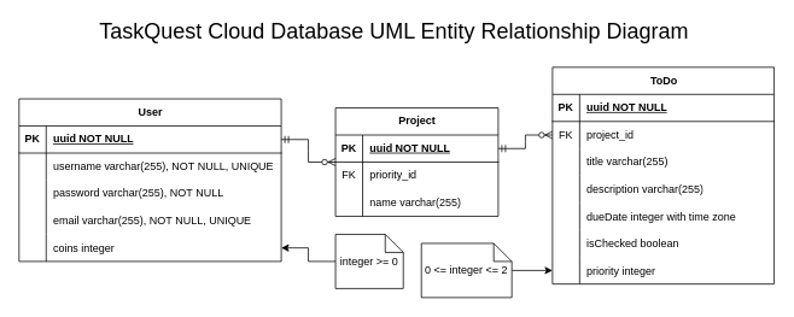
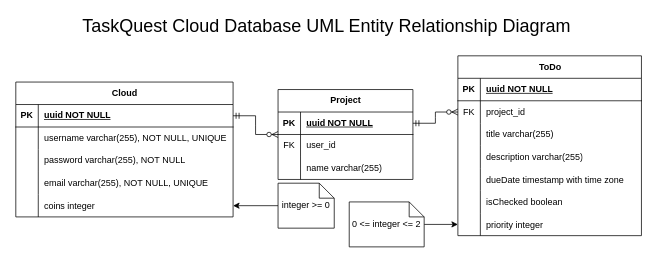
  <mxCell id="0" />
  <mxCell id="1" parent="0" />
  <mxCell id="2" value="&lt;font style=&quot;font-size: 24px;&quot;&gt;TaskQuest Cloud Database UML Entity Relationship Diagram&lt;/font&gt;" style="text;html=1;align=center;verticalAlign=middle;whiteSpace=wrap;rounded=0;" parent="1" vertex="1"><mxGeometry x="90" y="20" width="690" height="30" as="geometry" /></mxCell>
- <mxCell id="3" value="User" style="shape=table;startSize=30;container=1;collapsible=1;childLayout=tableLayout;fixedRows=1;rowLines=0;fontStyle=1;align=center;resizeLast=1;html=1;" vertex="1" parent="1"><mxGeometry x="20" y="109" width="290" height="180" as="geometry" /></mxCell>
+ <mxCell id="3" value="Cloud" style="shape=table;startSize=30;container=1;collapsible=1;childLayout=tableLayout;fixedRows=1;rowLines=0;fontStyle=1;align=center;resizeLast=1;html=1;" vertex="1" parent="1"><mxGeometry x="20" y="109" width="290" height="180" as="geometry" /></mxCell>
  <mxCell id="4" value="" style="shape=tableRow;horizontal=0;startSize=0;swimlaneHead=0;swimlaneBody=0;fillColor=none;collapsible=0;dropTarget=0;points=[[0,0.5],[1,0.5]];portConstraint=eastwest;top=0;left=0;right=0;bottom=1;" vertex="1" parent="3"><mxGeometry y="30" width="290" height="30" as="geometry" /></mxCell>
  <mxCell id="5" value="PK" style="shape=partialRectangle;connectable=0;fillColor=none;top=0;left=0;bottom=0;right=0;fontStyle=1;overflow=hidden;whiteSpace=wrap;html=1;" vertex="1" parent="4"><mxGeometry width="30" height="30" as="geometry"><mxRectangle width="30" height="30" as="alternateBounds" /></mxGeometry></mxCell>
  <mxCell id="6" value="uuid NOT NULL" style="shape=partialRectangle;connectable=0;fillColor=none;top=0;left=0;bottom=0;right=0;align=left;spacingLeft=6;fontStyle=5;overflow=hidden;whiteSpace=wrap;html=1;" vertex="1" parent="4"><mxGeometry x="30" width="260" height="30" as="geometry"><mxRectangle width="260" height="30" as="alternateBounds" /></mxGeometry></mxCell>
  <mxCell id="7" value="" style="shape=tableRow;horizontal=0;startSize=0;swimlaneHead=0;swimlaneBody=0;fillColor=none;collapsible=0;dropTarget=0;points=[[0,0.5],[1,0.5]];portConstraint=eastwest;top=0;left=0;right=0;bottom=0;" vertex="1" parent="3"><mxGeometry y="60" width="290" height="30" as="geometry" /></mxCell>
  <mxCell id="8" value="" style="shape=partialRectangle;connectable=0;fillColor=none;top=0;left=0;bottom=0;right=0;editable=1;overflow=hidden;whiteSpace=wrap;html=1;" vertex="1" parent="7"><mxGeometry width="30" height="30" as="geometry"><mxRectangle width="30" height="30" as="alternateBounds" /></mxGeometry></mxCell>
  <mxCell id="9" value="username varchar(255), NOT NULL, UNIQUE" style="shape=partialRectangle;connectable=0;fillColor=none;top=0;left=0;bottom=0;right=0;align=left;spacingLeft=6;overflow=hidden;whiteSpace=wrap;html=1;" vertex="1" parent="7"><mxGeometry x="30" width="260" height="30" as="geometry"><mxRectangle width="260" height="30" as="alternateBounds" /></mxGeometry></mxCell>
  <mxCell id="10" value="" style="shape=tableRow;horizontal=0;startSize=0;swimlaneHead=0;swimlaneBody=0;fillColor=none;collapsible=0;dropTarget=0;points=[[0,0.5],[1,0.5]];portConstraint=eastwest;top=0;left=0;right=0;bottom=0;" vertex="1" parent="3"><mxGeometry y="90" width="290" height="30" as="geometry" /></mxCell>
  <mxCell id="11" value="" style="shape=partialRectangle;connectable=0;fillColor=none;top=0;left=0;bottom=0;right=0;editable=1;overflow=hidden;whiteSpace=wrap;html=1;" vertex="1" parent="10"><mxGeometry width="30" height="30" as="geometry"><mxRectangle width="30" height="30" as="alternateBounds" /></mxGeometry></mxCell>
  <mxCell id="12" value="password varchar(255), NOT NULL" style="shape=partialRectangle;connectable=0;fillColor=none;top=0;left=0;bottom=0;right=0;align=left;spacingLeft=6;overflow=hidden;whiteSpace=wrap;html=1;" vertex="1" parent="10"><mxGeometry x="30" width="260" height="30" as="geometry"><mxRectangle width="260" height="30" as="alternateBounds" /></mxGeometry></mxCell>
  <mxCell id="13" value="" style="shape=tableRow;horizontal=0;startSize=0;swimlaneHead=0;swimlaneBody=0;fillColor=none;collapsible=0;dropTarget=0;points=[[0,0.5],[1,0.5]];portConstraint=eastwest;top=0;left=0;right=0;bottom=0;" vertex="1" parent="3"><mxGeometry y="120" width="290" height="30" as="geometry" /></mxCell>
  <mxCell id="14" value="" style="shape=partialRectangle;connectable=0;fillColor=none;top=0;left=0;bottom=0;right=0;editable=1;overflow=hidden;whiteSpace=wrap;html=1;" vertex="1" parent="13"><mxGeometry width="30" height="30" as="geometry"><mxRectangle width="30" height="30" as="alternateBounds" /></mxGeometry></mxCell>
  <mxCell id="15" value="email varchar(255), NOT NULL, UNIQUE" style="shape=partialRectangle;connectable=0;fillColor=none;top=0;left=0;bottom=0;right=0;align=left;spacingLeft=6;overflow=hidden;whiteSpace=wrap;html=1;" vertex="1" parent="13"><mxGeometry x="30" width="260" height="30" as="geometry"><mxRectangle width="260" height="30" as="alternateBounds" /></mxGeometry></mxCell>
  <mxCell id="16" value="" style="shape=tableRow;horizontal=0;startSize=0;swimlaneHead=0;swimlaneBody=0;fillColor=none;collapsible=0;dropTarget=0;points=[[0,0.5],[1,0.5]];portConstraint=eastwest;top=0;left=0;right=0;bottom=0;" vertex="1" parent="3"><mxGeometry y="150" width="290" height="30" as="geometry" /></mxCell>
  <mxCell id="17" value="" style="shape=partialRectangle;connectable=0;fillColor=none;top=0;left=0;bottom=0;right=0;editable=1;overflow=hidden;" vertex="1" parent="16"><mxGeometry width="30" height="30" as="geometry"><mxRectangle width="30" height="30" as="alternateBounds" /></mxGeometry></mxCell>
  <mxCell id="18" value="coins integer" style="shape=partialRectangle;connectable=0;fillColor=none;top=0;left=0;bottom=0;right=0;align=left;spacingLeft=6;overflow=hidden;" vertex="1" parent="16"><mxGeometry x="30" width="260" height="30" as="geometry"><mxRectangle width="260" height="30" as="alternateBounds" /></mxGeometry></mxCell>
  <mxCell id="19" value="Project" style="shape=table;startSize=30;container=1;collapsible=1;childLayout=tableLayout;fixedRows=1;rowLines=0;fontStyle=1;align=center;resizeLast=1;html=1;" vertex="1" parent="1"><mxGeometry x="370" y="119" width="180" height="120" as="geometry" /></mxCell>
  <mxCell id="20" value="" style="shape=tableRow;horizontal=0;startSize=0;swimlaneHead=0;swimlaneBody=0;fillColor=none;collapsible=0;dropTarget=0;points=[[0,0.5],[1,0.5]];portConstraint=eastwest;top=0;left=0;right=0;bottom=1;" vertex="1" parent="19"><mxGeometry y="30" width="180" height="30" as="geometry" /></mxCell>
  <mxCell id="21" value="PK" style="shape=partialRectangle;connectable=0;fillColor=none;top=0;left=0;bottom=0;right=0;fontStyle=1;overflow=hidden;whiteSpace=wrap;html=1;" vertex="1" parent="20"><mxGeometry width="30" height="30" as="geometry"><mxRectangle width="30" height="30" as="alternateBounds" /></mxGeometry></mxCell>
  <mxCell id="22" value="uuid NOT NULL" style="shape=partialRectangle;connectable=0;fillColor=none;top=0;left=0;bottom=0;right=0;align=left;spacingLeft=6;fontStyle=5;overflow=hidden;whiteSpace=wrap;html=1;" vertex="1" parent="20"><mxGeometry x="30" width="150" height="30" as="geometry"><mxRectangle width="150" height="30" as="alternateBounds" /></mxGeometry></mxCell>
  <mxCell id="23" value="" style="shape=tableRow;horizontal=0;startSize=0;swimlaneHead=0;swimlaneBody=0;fillColor=none;collapsible=0;dropTarget=0;points=[[0,0.5],[1,0.5]];portConstraint=eastwest;top=0;left=0;right=0;bottom=0;" vertex="1" parent="19"><mxGeometry y="60" width="180" height="30" as="geometry" /></mxCell>
  <mxCell id="24" value="FK" style="shape=partialRectangle;connectable=0;fillColor=none;top=0;left=0;bottom=0;right=0;editable=1;overflow=hidden;whiteSpace=wrap;html=1;" vertex="1" parent="23"><mxGeometry width="30" height="30" as="geometry"><mxRectangle width="30" height="30" as="alternateBounds" /></mxGeometry></mxCell>
- <mxCell id="25" value="priority_id" style="shape=partialRectangle;connectable=0;fillColor=none;top=0;left=0;bottom=0;right=0;align=left;spacingLeft=6;overflow=hidden;whiteSpace=wrap;html=1;" vertex="1" parent="23"><mxGeometry x="30" width="150" height="30" as="geometry"><mxRectangle width="150" height="30" as="alternateBounds" /></mxGeometry></mxCell>
+ <mxCell id="25" value="user_id" style="shape=partialRectangle;connectable=0;fillColor=none;top=0;left=0;bottom=0;right=0;align=left;spacingLeft=6;overflow=hidden;whiteSpace=wrap;html=1;" vertex="1" parent="23"><mxGeometry x="30" width="150" height="30" as="geometry"><mxRectangle width="150" height="30" as="alternateBounds" /></mxGeometry></mxCell>
  <mxCell id="26" value="" style="shape=tableRow;horizontal=0;startSize=0;swimlaneHead=0;swimlaneBody=0;fillColor=none;collapsible=0;dropTarget=0;points=[[0,0.5],[1,0.5]];portConstraint=eastwest;top=0;left=0;right=0;bottom=0;" vertex="1" parent="19"><mxGeometry y="90" width="180" height="30" as="geometry" /></mxCell>
  <mxCell id="27" value="" style="shape=partialRectangle;connectable=0;fillColor=none;top=0;left=0;bottom=0;right=0;editable=1;overflow=hidden;whiteSpace=wrap;html=1;" vertex="1" parent="26"><mxGeometry width="30" height="30" as="geometry"><mxRectangle width="30" height="30" as="alternateBounds" /></mxGeometry></mxCell>
  <mxCell id="28" value="name varchar(255)" style="shape=partialRectangle;connectable=0;fillColor=none;top=0;left=0;bottom=0;right=0;align=left;spacingLeft=6;overflow=hidden;whiteSpace=wrap;html=1;" vertex="1" parent="26"><mxGeometry x="30" width="150" height="30" as="geometry"><mxRectangle width="150" height="30" as="alternateBounds" /></mxGeometry></mxCell>
  <mxCell id="29" value="" style="edgeStyle=entityRelationEdgeStyle;fontSize=12;html=1;endArrow=ERzeroToMany;startArrow=ERmandOne;rounded=0;exitX=1;exitY=0.5;exitDx=0;exitDy=0;entryX=0;entryY=0.5;entryDx=0;entryDy=0;" edge="1" parent="1" source="4" target="19"><mxGeometry width="100" height="100" relative="1" as="geometry"><mxPoint x="480" y="139" as="sourcePoint" /><mxPoint x="580" y="39" as="targetPoint" /></mxGeometry></mxCell>
  <mxCell id="30" value="ToDo" style="shape=table;startSize=30;container=1;collapsible=1;childLayout=tableLayout;fixedRows=1;rowLines=0;fontStyle=1;align=center;resizeLast=1;html=1;" vertex="1" parent="1"><mxGeometry x="610" y="74" width="245" height="240" as="geometry" /></mxCell>
  <mxCell id="31" value="" style="shape=tableRow;horizontal=0;startSize=0;swimlaneHead=0;swimlaneBody=0;fillColor=none;collapsible=0;dropTarget=0;points=[[0,0.5],[1,0.5]];portConstraint=eastwest;top=0;left=0;right=0;bottom=1;" vertex="1" parent="30"><mxGeometry y="30" width="245" height="30" as="geometry" /></mxCell>
  <mxCell id="32" value="PK" style="shape=partialRectangle;connectable=0;fillColor=none;top=0;left=0;bottom=0;right=0;fontStyle=1;overflow=hidden;whiteSpace=wrap;html=1;" vertex="1" parent="31"><mxGeometry width="30" height="30" as="geometry"><mxRectangle width="30" height="30" as="alternateBounds" /></mxGeometry></mxCell>
  <mxCell id="33" value="uuid NOT NULL" style="shape=partialRectangle;connectable=0;fillColor=none;top=0;left=0;bottom=0;right=0;align=left;spacingLeft=6;fontStyle=5;overflow=hidden;whiteSpace=wrap;html=1;" vertex="1" parent="31"><mxGeometry x="30" width="215" height="30" as="geometry"><mxRectangle width="215" height="30" as="alternateBounds" /></mxGeometry></mxCell>
  <mxCell id="34" value="" style="shape=tableRow;horizontal=0;startSize=0;swimlaneHead=0;swimlaneBody=0;fillColor=none;collapsible=0;dropTarget=0;points=[[0,0.5],[1,0.5]];portConstraint=eastwest;top=0;left=0;right=0;bottom=0;" vertex="1" parent="30"><mxGeometry y="60" width="245" height="30" as="geometry" /></mxCell>
  <mxCell id="35" value="FK" style="shape=partialRectangle;connectable=0;fillColor=none;top=0;left=0;bottom=0;right=0;editable=1;overflow=hidden;whiteSpace=wrap;html=1;" vertex="1" parent="34"><mxGeometry width="30" height="30" as="geometry"><mxRectangle width="30" height="30" as="alternateBounds" /></mxGeometry></mxCell>
  <mxCell id="36" value="project_id" style="shape=partialRectangle;connectable=0;fillColor=none;top=0;left=0;bottom=0;right=0;align=left;spacingLeft=6;overflow=hidden;whiteSpace=wrap;html=1;" vertex="1" parent="34"><mxGeometry x="30" width="215" height="30" as="geometry"><mxRectangle width="215" height="30" as="alternateBounds" /></mxGeometry></mxCell>
  <mxCell id="37" value="" style="shape=tableRow;horizontal=0;startSize=0;swimlaneHead=0;swimlaneBody=0;fillColor=none;collapsible=0;dropTarget=0;points=[[0,0.5],[1,0.5]];portConstraint=eastwest;top=0;left=0;right=0;bottom=0;" vertex="1" parent="30"><mxGeometry y="90" width="245" height="30" as="geometry" /></mxCell>
  <mxCell id="38" value="" style="shape=partialRectangle;connectable=0;fillColor=none;top=0;left=0;bottom=0;right=0;editable=1;overflow=hidden;whiteSpace=wrap;html=1;" vertex="1" parent="37"><mxGeometry width="30" height="30" as="geometry"><mxRectangle width="30" height="30" as="alternateBounds" /></mxGeometry></mxCell>
  <mxCell id="39" value="title varchar(255)" style="shape=partialRectangle;connectable=0;fillColor=none;top=0;left=0;bottom=0;right=0;align=left;spacingLeft=6;overflow=hidden;whiteSpace=wrap;html=1;" vertex="1" parent="37"><mxGeometry x="30" width="215" height="30" as="geometry"><mxRectangle width="215" height="30" as="alternateBounds" /></mxGeometry></mxCell>
  <mxCell id="40" value="" style="shape=tableRow;horizontal=0;startSize=0;swimlaneHead=0;swimlaneBody=0;fillColor=none;collapsible=0;dropTarget=0;points=[[0,0.5],[1,0.5]];portConstraint=eastwest;top=0;left=0;right=0;bottom=0;" vertex="1" parent="30"><mxGeometry y="120" width="245" height="30" as="geometry" /></mxCell>
  <mxCell id="41" value="" style="shape=partialRectangle;connectable=0;fillColor=none;top=0;left=0;bottom=0;right=0;editable=1;overflow=hidden;whiteSpace=wrap;html=1;" vertex="1" parent="40"><mxGeometry width="30" height="30" as="geometry"><mxRectangle width="30" height="30" as="alternateBounds" /></mxGeometry></mxCell>
  <mxCell id="42" value="description varchar(255)" style="shape=partialRectangle;connectable=0;fillColor=none;top=0;left=0;bottom=0;right=0;align=left;spacingLeft=6;overflow=hidden;whiteSpace=wrap;html=1;" vertex="1" parent="40"><mxGeometry x="30" width="215" height="30" as="geometry"><mxRectangle width="215" height="30" as="alternateBounds" /></mxGeometry></mxCell>
  <mxCell id="43" value="" style="shape=tableRow;horizontal=0;startSize=0;swimlaneHead=0;swimlaneBody=0;fillColor=none;collapsible=0;dropTarget=0;points=[[0,0.5],[1,0.5]];portConstraint=eastwest;top=0;left=0;right=0;bottom=0;" vertex="1" parent="30"><mxGeometry y="150" width="245" height="30" as="geometry" /></mxCell>
  <mxCell id="44" value="" style="shape=partialRectangle;connectable=0;fillColor=none;top=0;left=0;bottom=0;right=0;editable=1;overflow=hidden;" vertex="1" parent="43"><mxGeometry width="30" height="30" as="geometry"><mxRectangle width="30" height="30" as="alternateBounds" /></mxGeometry></mxCell>
- <mxCell id="45" value="dueDate integer with time zone" style="shape=partialRectangle;connectable=0;fillColor=none;top=0;left=0;bottom=0;right=0;align=left;spacingLeft=6;overflow=hidden;" vertex="1" parent="43"><mxGeometry x="30" width="215" height="30" as="geometry"><mxRectangle width="215" height="30" as="alternateBounds" /></mxGeometry></mxCell>
+ <mxCell id="45" value="dueDate timestamp with time zone" style="shape=partialRectangle;connectable=0;fillColor=none;top=0;left=0;bottom=0;right=0;align=left;spacingLeft=6;overflow=hidden;" vertex="1" parent="43"><mxGeometry x="30" width="215" height="30" as="geometry"><mxRectangle width="215" height="30" as="alternateBounds" /></mxGeometry></mxCell>
  <mxCell id="46" value="" style="shape=tableRow;horizontal=0;startSize=0;swimlaneHead=0;swimlaneBody=0;fillColor=none;collapsible=0;dropTarget=0;points=[[0,0.5],[1,0.5]];portConstraint=eastwest;top=0;left=0;right=0;bottom=0;" vertex="1" parent="30"><mxGeometry y="180" width="245" height="30" as="geometry" /></mxCell>
  <mxCell id="47" value="" style="shape=partialRectangle;connectable=0;fillColor=none;top=0;left=0;bottom=0;right=0;editable=1;overflow=hidden;" vertex="1" parent="46"><mxGeometry width="30" height="30" as="geometry"><mxRectangle width="30" height="30" as="alternateBounds" /></mxGeometry></mxCell>
  <mxCell id="48" value="isChecked boolean" style="shape=partialRectangle;connectable=0;fillColor=none;top=0;left=0;bottom=0;right=0;align=left;spacingLeft=6;overflow=hidden;" vertex="1" parent="46"><mxGeometry x="30" width="215" height="30" as="geometry"><mxRectangle width="215" height="30" as="alternateBounds" /></mxGeometry></mxCell>
  <mxCell id="49" value="" style="shape=tableRow;horizontal=0;startSize=0;swimlaneHead=0;swimlaneBody=0;fillColor=none;collapsible=0;dropTarget=0;points=[[0,0.5],[1,0.5]];portConstraint=eastwest;top=0;left=0;right=0;bottom=0;" vertex="1" parent="30"><mxGeometry y="210" width="245" height="30" as="geometry" /></mxCell>
  <mxCell id="50" value="" style="shape=partialRectangle;connectable=0;fillColor=none;top=0;left=0;bottom=0;right=0;editable=1;overflow=hidden;" vertex="1" parent="49"><mxGeometry width="30" height="30" as="geometry"><mxRectangle width="30" height="30" as="alternateBounds" /></mxGeometry></mxCell>
  <mxCell id="51" value="priority integer" style="shape=partialRectangle;connectable=0;fillColor=none;top=0;left=0;bottom=0;right=0;align=left;spacingLeft=6;overflow=hidden;" vertex="1" parent="49"><mxGeometry x="30" width="215" height="30" as="geometry"><mxRectangle width="215" height="30" as="alternateBounds" /></mxGeometry></mxCell>
  <mxCell id="52" value="" style="edgeStyle=entityRelationEdgeStyle;fontSize=12;html=1;endArrow=ERzeroToMany;startArrow=ERmandOne;rounded=0;entryX=0;entryY=0.5;entryDx=0;entryDy=0;exitX=1;exitY=0.5;exitDx=0;exitDy=0;" edge="1" parent="1" source="20" target="34"><mxGeometry width="100" height="100" relative="1" as="geometry"><mxPoint x="380" y="259" as="sourcePoint" /><mxPoint x="480" y="159" as="targetPoint" /></mxGeometry></mxCell>
  <mxCell id="53" style="edgeStyle=orthogonalEdgeStyle;rounded=0;orthogonalLoop=1;jettySize=auto;html=1;entryX=0;entryY=0.5;entryDx=0;entryDy=0;" edge="1" parent="1" source="54" target="49"><mxGeometry relative="1" as="geometry" /></mxCell>
  <mxCell id="54" value="0 &amp;lt;= integer &amp;lt;= 2" style="shape=note;size=20;whiteSpace=wrap;html=1;" vertex="1" parent="1"><mxGeometry x="465" y="269" width="100" height="60" as="geometry" /></mxCell>
  <mxCell id="55" style="edgeStyle=orthogonalEdgeStyle;rounded=0;orthogonalLoop=1;jettySize=auto;html=1;entryX=1;entryY=0.5;entryDx=0;entryDy=0;" edge="1" parent="1" source="56" target="16"><mxGeometry relative="1" as="geometry" /></mxCell>
- <mxCell id="56" value="integer &amp;gt;= 0" style="shape=note;size=20;whiteSpace=wrap;html=1;" vertex="1" parent="1"><mxGeometry x="370" y="259" width="75" height="60" as="geometry" /></mxCell>
+ <mxCell id="56" value="integer &amp;gt;= 0" style="shape=note;size=20;whiteSpace=wrap;html=1;" vertex="1" parent="1"><mxGeometry x="370" y="244" width="75" height="60" as="geometry" /></mxCell>
